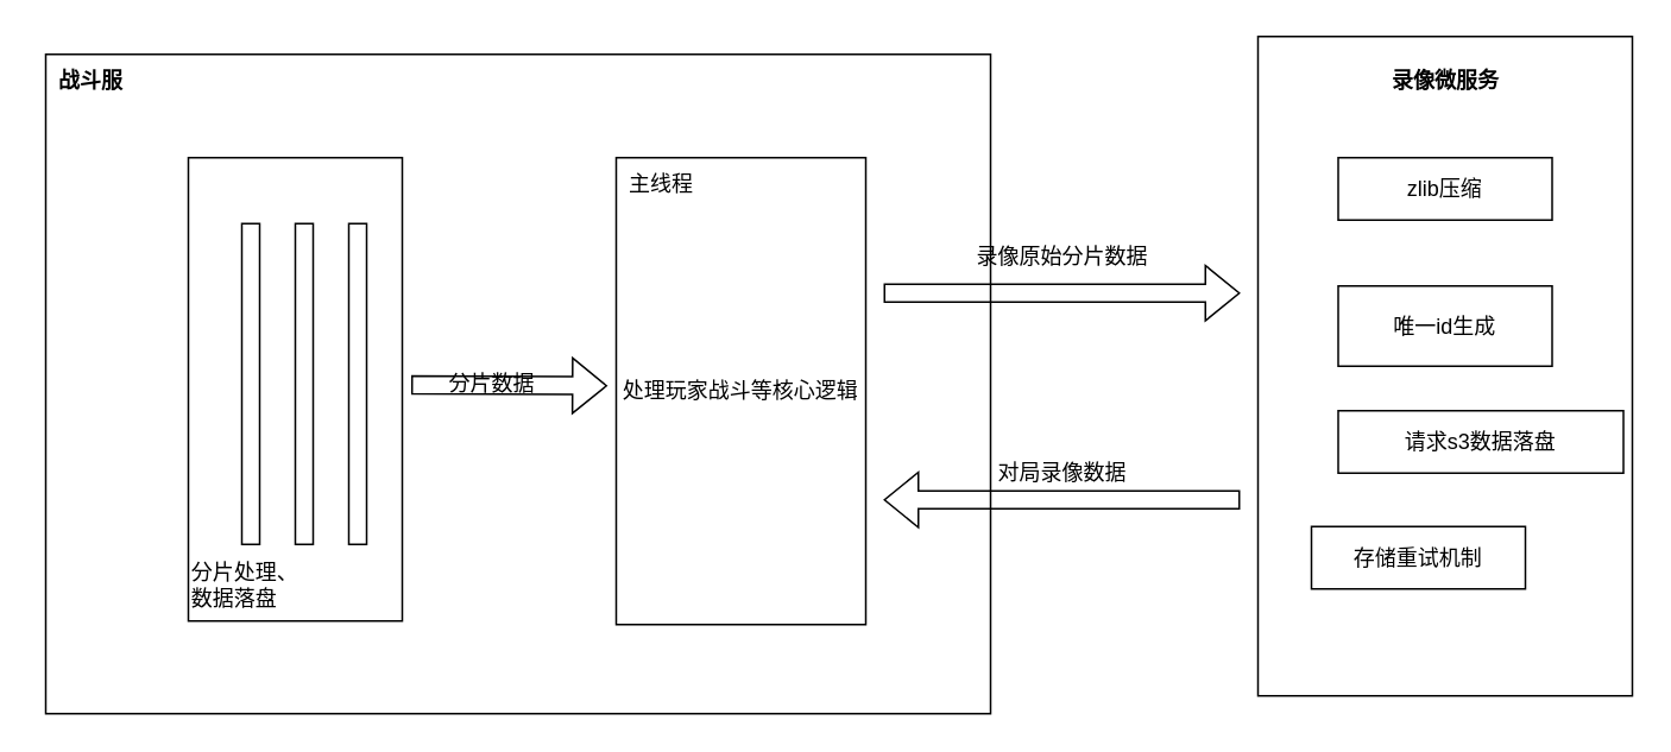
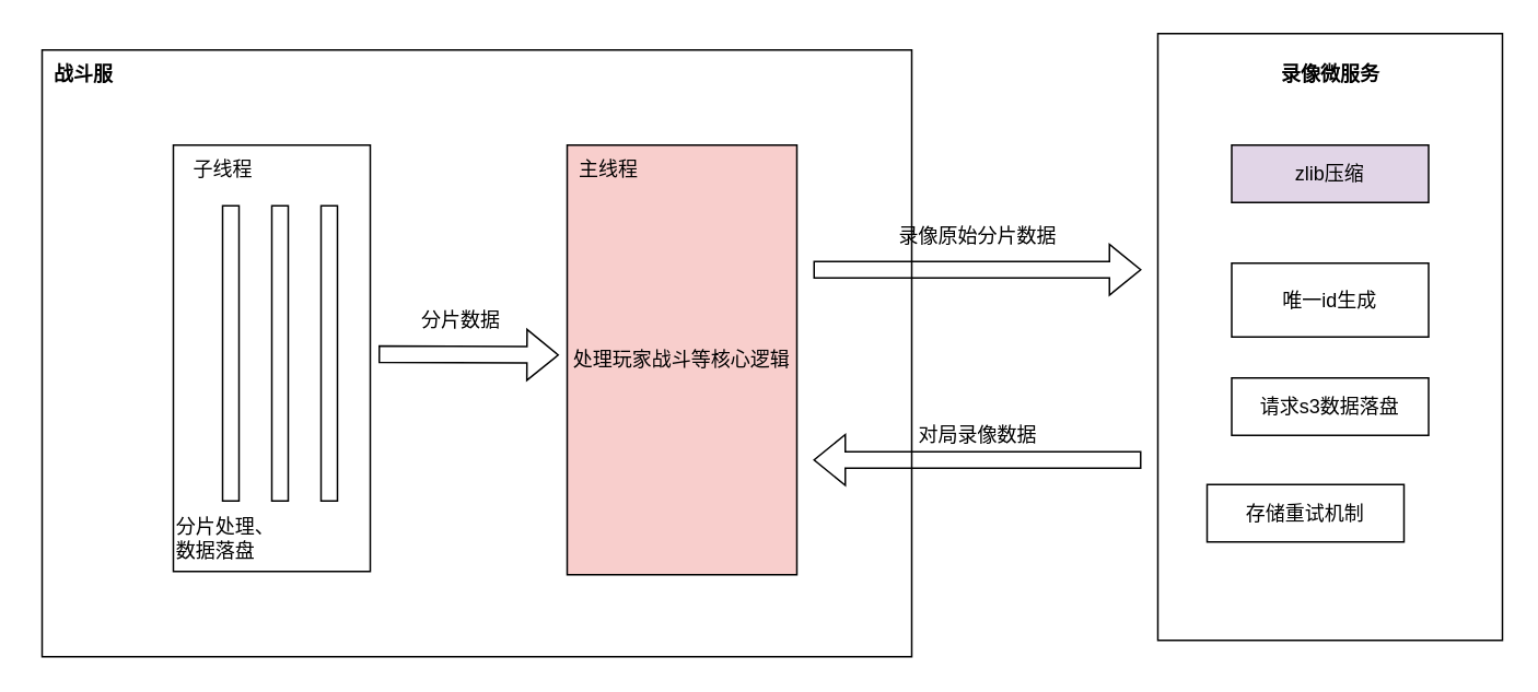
  <mxCell id="0" />
  <mxCell id="1" parent="0" />
  <mxCell id="2" value="" style="rounded=0;whiteSpace=wrap;html=1;" vertex="1" parent="1"><mxGeometry x="25" y="30" width="530" height="370" as="geometry" /></mxCell>
  <mxCell id="3" value="战斗服" style="text;html=1;align=center;verticalAlign=middle;resizable=0;points=[];autosize=1;strokeColor=none;fillColor=none;fontStyle=1" vertex="1" parent="1"><mxGeometry x="20" y="30" width="60" height="30" as="geometry" /></mxCell>
  <mxCell id="4" value="" style="rounded=0;whiteSpace=wrap;html=1;" vertex="1" parent="1"><mxGeometry x="105" y="88" width="120" height="260" as="geometry" /></mxCell>
  <mxCell id="5" value="" style="html=1;points=[];perimeter=orthogonalPerimeter;outlineConnect=0;targetShapes=umlLifeline;portConstraint=eastwest;newEdgeStyle={&quot;edgeStyle&quot;:&quot;elbowEdgeStyle&quot;,&quot;elbow&quot;:&quot;vertical&quot;,&quot;curved&quot;:0,&quot;rounded&quot;:0};" vertex="1" parent="1"><mxGeometry x="135" y="125" width="10" height="180" as="geometry" /></mxCell>
  <mxCell id="6" value="" style="html=1;points=[];perimeter=orthogonalPerimeter;outlineConnect=0;targetShapes=umlLifeline;portConstraint=eastwest;newEdgeStyle={&quot;edgeStyle&quot;:&quot;elbowEdgeStyle&quot;,&quot;elbow&quot;:&quot;vertical&quot;,&quot;curved&quot;:0,&quot;rounded&quot;:0};" vertex="1" parent="1"><mxGeometry x="165" y="125" width="10" height="180" as="geometry" /></mxCell>
  <mxCell id="7" value="" style="html=1;points=[];perimeter=orthogonalPerimeter;outlineConnect=0;targetShapes=umlLifeline;portConstraint=eastwest;newEdgeStyle={&quot;edgeStyle&quot;:&quot;elbowEdgeStyle&quot;,&quot;elbow&quot;:&quot;vertical&quot;,&quot;curved&quot;:0,&quot;rounded&quot;:0};" vertex="1" parent="1"><mxGeometry x="195" y="125" width="10" height="180" as="geometry" /></mxCell>
+ <mxCell id="8" value="子线程" style="text;html=1;align=center;verticalAlign=middle;resizable=0;points=[];autosize=1;strokeColor=none;fillColor=none;" vertex="1" parent="1"><mxGeometry x="105" y="88" width="60" height="30" as="geometry" /></mxCell>
  <mxCell id="9" value="分片处理、&lt;br&gt;数据落盘" style="text;html=1;align=left;verticalAlign=middle;resizable=0;points=[];autosize=1;strokeColor=none;fillColor=none;" vertex="1" parent="1"><mxGeometry x="105" y="308" width="100" height="40" as="geometry" /></mxCell>
- <mxCell id="10" value="处理玩家战斗等核心逻辑" style="rounded=0;whiteSpace=wrap;html=1;" vertex="1" parent="1"><mxGeometry x="345" y="88" width="140" height="262" as="geometry" /></mxCell>
+ <mxCell id="10" value="处理玩家战斗等核心逻辑" style="rounded=0;whiteSpace=wrap;html=1;fillColor=#f8cecc;" vertex="1" parent="1"><mxGeometry x="345" y="88" width="140" height="262" as="geometry" /></mxCell>
  <mxCell id="11" value="" style="shape=flexArrow;endArrow=classic;html=1;rounded=0;" edge="1" parent="1"><mxGeometry width="50" height="50" relative="1" as="geometry"><mxPoint x="230" y="215.5" as="sourcePoint" /><mxPoint x="340" y="216" as="targetPoint" /></mxGeometry></mxCell>
- <mxCell id="12" value="分片数据" style="text;html=1;align=center;verticalAlign=middle;resizable=0;points=[];autosize=1;strokeColor=none;fillColor=none;" vertex="1" parent="1"><mxGeometry x="240" y="200" width="70" height="30" as="geometry" /></mxCell>
+ <mxCell id="12" value="分片数据" style="text;html=1;align=center;verticalAlign=middle;resizable=0;points=[];autosize=1;strokeColor=none;fillColor=none;" vertex="1" parent="1"><mxGeometry x="245" y="180" width="70" height="30" as="geometry" /></mxCell>
  <mxCell id="13" value="" style="rounded=0;whiteSpace=wrap;html=1;" vertex="1" parent="1"><mxGeometry x="705" y="20" width="210" height="370" as="geometry" /></mxCell>
  <mxCell id="14" value="主线程" style="text;html=1;align=center;verticalAlign=middle;resizable=0;points=[];autosize=1;strokeColor=none;fillColor=none;" vertex="1" parent="1"><mxGeometry x="340" y="88" width="60" height="30" as="geometry" /></mxCell>
  <mxCell id="15" value="录像微服务" style="text;html=1;align=center;verticalAlign=middle;resizable=0;points=[];autosize=1;strokeColor=none;fillColor=none;fontStyle=1" vertex="1" parent="1"><mxGeometry x="770" y="30" width="80" height="30" as="geometry" /></mxCell>
- <mxCell id="16" value="zlib压缩" style="rounded=0;whiteSpace=wrap;html=1;" vertex="1" parent="1"><mxGeometry x="750" y="88" width="120" height="35" as="geometry" /></mxCell>
- <mxCell id="17" value="请求s3数据落盘" style="rounded=0;whiteSpace=wrap;html=1;" vertex="1" parent="1"><mxGeometry x="750" y="230" width="160" height="35" as="geometry" /></mxCell>
+ <mxCell id="16" value="zlib压缩" style="rounded=0;whiteSpace=wrap;html=1;fillColor=#e1d5e7;" vertex="1" parent="1"><mxGeometry x="750" y="88" width="120" height="35" as="geometry" /></mxCell>
+ <mxCell id="17" value="请求s3数据落盘" style="rounded=0;whiteSpace=wrap;html=1;" vertex="1" parent="1"><mxGeometry x="750" y="230" width="120" height="35" as="geometry" /></mxCell>
  <mxCell id="18" value="唯一id生成" style="rounded=0;whiteSpace=wrap;html=1;" vertex="1" parent="1"><mxGeometry x="750" y="160" width="120" height="45" as="geometry" /></mxCell>
  <mxCell id="19" value="存储重试机制" style="rounded=0;whiteSpace=wrap;html=1;" vertex="1" parent="1"><mxGeometry x="735" y="295" width="120" height="35" as="geometry" /></mxCell>
  <mxCell id="20" value="" style="shape=flexArrow;endArrow=classic;html=1;rounded=0;" edge="1" parent="1"><mxGeometry width="50" height="50" relative="1" as="geometry"><mxPoint x="495" y="164" as="sourcePoint" /><mxPoint x="695" y="164" as="targetPoint" /></mxGeometry></mxCell>
  <mxCell id="21" value="录像原始分片数据" style="text;html=1;align=center;verticalAlign=middle;resizable=0;points=[];autosize=1;strokeColor=none;fillColor=none;" vertex="1" parent="1"><mxGeometry x="535" y="129" width="120" height="30" as="geometry" /></mxCell>
  <mxCell id="22" value="" style="shape=flexArrow;endArrow=classic;html=1;rounded=0;" edge="1" parent="1"><mxGeometry width="50" height="50" relative="1" as="geometry"><mxPoint x="695" y="280" as="sourcePoint" /><mxPoint x="495" y="280" as="targetPoint" /></mxGeometry></mxCell>
  <mxCell id="23" value="对局录像数据" style="text;html=1;align=center;verticalAlign=middle;resizable=0;points=[];autosize=1;strokeColor=none;fillColor=none;" vertex="1" parent="1"><mxGeometry x="545" y="250" width="100" height="30" as="geometry" /></mxCell>
